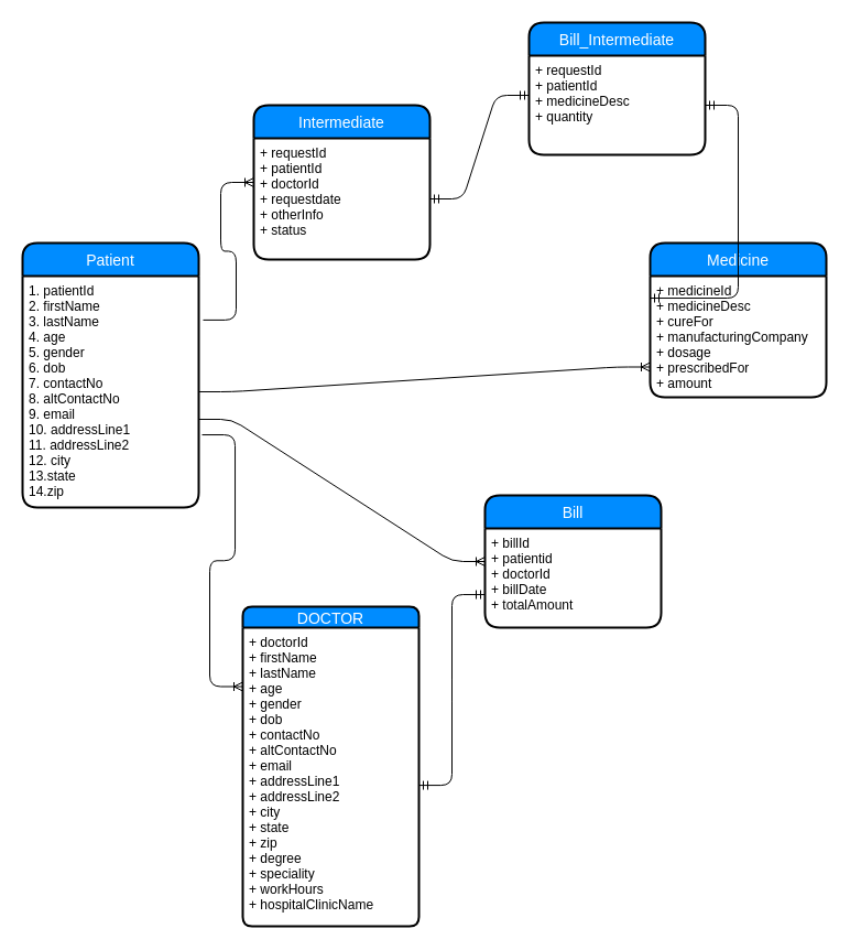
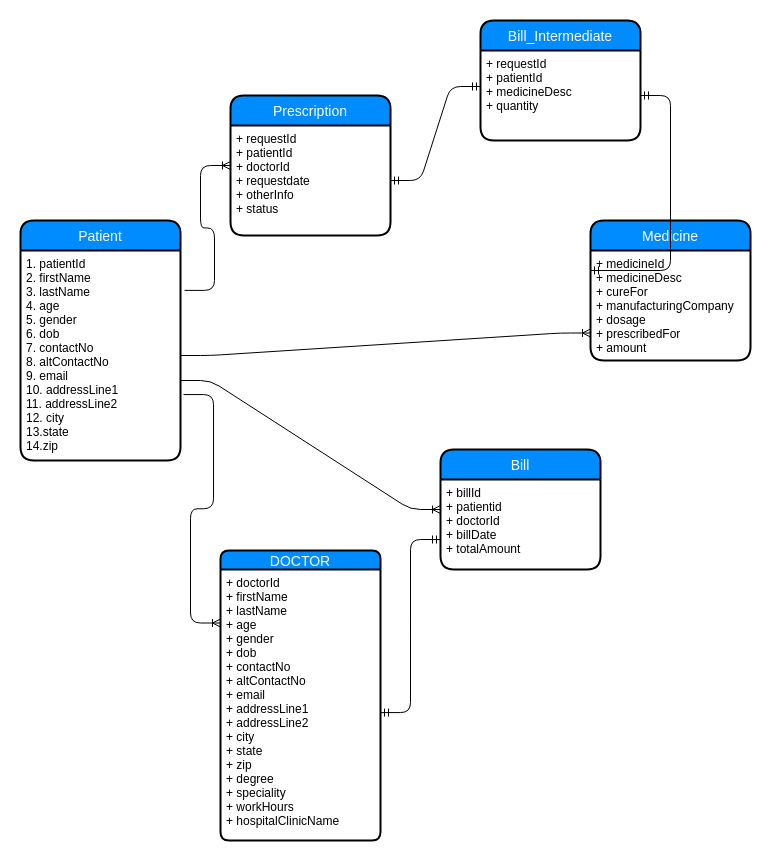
  <mxCell id="0" />
  <mxCell id="1" parent="0" />
  <mxCell id="2" value="Patient" style="swimlane;childLayout=stackLayout;horizontal=1;startSize=30;horizontalStack=0;fillColor=#008cff;fontColor=#FFFFFF;rounded=1;fontSize=14;fontStyle=0;strokeWidth=2;resizeParent=0;resizeLast=1;shadow=0;dashed=0;align=center;" vertex="1" parent="1"><mxGeometry x="20" y="220" width="160" height="240" as="geometry"><mxRectangle x="110" y="300" width="80" height="30" as="alternateBounds" /></mxGeometry></mxCell>
  <mxCell id="3" value="1. patientId&#10;2. firstName&#10;3. lastName&#10;4. age&#10;5. gender&#10;6. dob&#10;7. contactNo&#10;8. altContactNo&#10;9. email&#10;10. addressLine1&#10;11. addressLine2&#10;12. city&#10;13.state&#10;14.zip&#10;&#10;" style="align=left;strokeColor=none;fillColor=none;spacingLeft=4;fontSize=12;verticalAlign=top;resizable=0;rotatable=0;part=1;" vertex="1" parent="2"><mxGeometry y="30" width="160" height="210" as="geometry" /></mxCell>
  <mxCell id="4" value="DOCTOR" style="swimlane;childLayout=stackLayout;horizontal=1;startSize=19;horizontalStack=0;fillColor=#008cff;fontColor=#FFFFFF;rounded=1;fontSize=14;fontStyle=0;strokeWidth=2;resizeParent=0;resizeLast=1;shadow=0;dashed=0;align=center;" vertex="1" parent="1"><mxGeometry x="220" y="550" width="160" height="290" as="geometry"><mxRectangle x="540" y="270" width="90" height="20" as="alternateBounds" /></mxGeometry></mxCell>
  <mxCell id="5" value="+ doctorId&#10;+ firstName&#10;+ lastName&#10;+ age&#10;+ gender&#10;+ dob&#10;+ contactNo&#10;+ altContactNo&#10;+ email&#10;+ addressLine1&#10;+ addressLine2&#10;+ city&#10;+ state&#10;+ zip&#10;+ degree&#10;+ speciality&#10;+ workHours&#10;+ hospitalClinicName&#10;&#10;" style="align=left;strokeColor=none;fillColor=none;spacingLeft=4;fontSize=12;verticalAlign=top;resizable=0;rotatable=0;part=1;" vertex="1" parent="4"><mxGeometry y="19" width="160" height="271" as="geometry" /></mxCell>
  <mxCell id="6" value="" style="edgeStyle=entityRelationEdgeStyle;fontSize=12;html=1;endArrow=ERoneToMany;entryX=0;entryY=0.25;entryDx=0;entryDy=0;exitX=1.019;exitY=0.686;exitDx=0;exitDy=0;exitPerimeter=0;" edge="1" parent="1" source="3" target="4"><mxGeometry width="100" height="100" relative="1" as="geometry"><mxPoint x="550" y="624.5" as="sourcePoint" /><mxPoint x="650" y="524.5" as="targetPoint" /></mxGeometry></mxCell>
  <mxCell id="7" value="Medicine" style="swimlane;childLayout=stackLayout;horizontal=1;startSize=30;horizontalStack=0;fillColor=#008cff;fontColor=#FFFFFF;rounded=1;fontSize=14;fontStyle=0;strokeWidth=2;resizeParent=0;resizeLast=1;shadow=0;dashed=0;align=center;" vertex="1" parent="1"><mxGeometry x="590" y="220" width="160" height="140" as="geometry" /></mxCell>
  <mxCell id="8" value="+ medicineId&#10;+ medicineDesc&#10;+ cureFor&#10;+ manufacturingCompany&#10;+ dosage&#10;+ prescribedFor&#10;+ amount&#10;&#10;" style="align=left;strokeColor=none;fillColor=none;spacingLeft=4;fontSize=12;verticalAlign=top;resizable=0;rotatable=0;part=1;" vertex="1" parent="7"><mxGeometry y="30" width="160" height="110" as="geometry" /></mxCell>
  <mxCell id="9" value="" style="edgeStyle=entityRelationEdgeStyle;fontSize=12;html=1;endArrow=ERoneToMany;entryX=0;entryY=0.75;entryDx=0;entryDy=0;" edge="1" parent="1" source="3" target="8"><mxGeometry width="100" height="100" relative="1" as="geometry"><mxPoint x="630" y="770" as="sourcePoint" /><mxPoint x="799" y="460" as="targetPoint" /></mxGeometry></mxCell>
  <mxCell id="10" value="Bill_Intermediate" style="swimlane;childLayout=stackLayout;horizontal=1;startSize=30;horizontalStack=0;fillColor=#008cff;fontColor=#FFFFFF;rounded=1;fontSize=14;fontStyle=0;strokeWidth=2;resizeParent=0;resizeLast=1;shadow=0;dashed=0;align=center;" vertex="1" parent="1"><mxGeometry x="480" y="20" width="160" height="120" as="geometry" /></mxCell>
  <mxCell id="11" value="+ requestId&#10;+ patientId&#10;+ medicineDesc&#10;+ quantity&#10;" style="align=left;strokeColor=none;fillColor=none;spacingLeft=4;fontSize=12;verticalAlign=top;resizable=0;rotatable=0;part=1;" vertex="1" parent="10"><mxGeometry y="30" width="160" height="90" as="geometry" /></mxCell>
- <mxCell id="12" value="Intermediate" style="swimlane;childLayout=stackLayout;horizontal=1;startSize=30;horizontalStack=0;fillColor=#008cff;fontColor=#FFFFFF;rounded=1;fontSize=14;fontStyle=0;strokeWidth=2;resizeParent=0;resizeLast=1;shadow=0;dashed=0;align=center;" vertex="1" parent="1"><mxGeometry x="230" y="95" width="160" height="140" as="geometry" /></mxCell>
+ <mxCell id="12" value="Prescription" style="swimlane;childLayout=stackLayout;horizontal=1;startSize=30;horizontalStack=0;fillColor=#008cff;fontColor=#FFFFFF;rounded=1;fontSize=14;fontStyle=0;strokeWidth=2;resizeParent=0;resizeLast=1;shadow=0;dashed=0;align=center;" vertex="1" parent="1"><mxGeometry x="230" y="95" width="160" height="140" as="geometry" /></mxCell>
  <mxCell id="13" value="+ requestId&#10;+ patientId&#10;+ doctorId&#10;+ requestdate&#10;+ otherInfo&#10;+ status&#10;" style="align=left;strokeColor=none;fillColor=none;spacingLeft=4;fontSize=12;verticalAlign=top;resizable=0;rotatable=0;part=1;" vertex="1" parent="12"><mxGeometry y="30" width="160" height="110" as="geometry" /></mxCell>
  <mxCell id="14" value="" style="edgeStyle=entityRelationEdgeStyle;fontSize=12;html=1;endArrow=ERmandOne;startArrow=ERmandOne;entryX=0;entryY=0.182;entryDx=0;entryDy=0;entryPerimeter=0;" edge="1" parent="1" source="11" target="8"><mxGeometry width="100" height="100" relative="1" as="geometry"><mxPoint x="610" y="500" as="sourcePoint" /><mxPoint x="780" y="360" as="targetPoint" /></mxGeometry></mxCell>
  <mxCell id="15" value="" style="edgeStyle=entityRelationEdgeStyle;fontSize=12;html=1;endArrow=ERoneToMany;exitX=1.025;exitY=0.19;exitDx=0;exitDy=0;exitPerimeter=0;entryX=0;entryY=0.5;entryDx=0;entryDy=0;" edge="1" parent="1" source="3" target="12"><mxGeometry width="100" height="100" relative="1" as="geometry"><mxPoint y="350" as="sourcePoint" x="270" /><mxPoint x="340" y="25" as="targetPoint" /></mxGeometry></mxCell>
  <mxCell id="16" value="" style="edgeStyle=entityRelationEdgeStyle;fontSize=12;html=1;endArrow=ERmandOne;startArrow=ERmandOne;exitX=1;exitY=0.5;exitDx=0;exitDy=0;entryX=0;entryY=0.4;entryDx=0;entryDy=0;entryPerimeter=0;" edge="1" parent="1" source="13" target="11"><mxGeometry width="100" height="100" relative="1" as="geometry"><mxPoint x="510" y="90" as="sourcePoint" /><mxPoint x="610" y="-10" as="targetPoint" /></mxGeometry></mxCell>
  <mxCell id="17" value="Bill" style="swimlane;childLayout=stackLayout;horizontal=1;startSize=30;horizontalStack=0;fillColor=#008cff;fontColor=#FFFFFF;rounded=1;fontSize=14;fontStyle=0;strokeWidth=2;resizeParent=0;resizeLast=1;shadow=0;dashed=0;align=center;" vertex="1" parent="1"><mxGeometry x="440" y="449" width="160" height="120" as="geometry" /></mxCell>
  <mxCell id="18" value="+ billId&#10;+ patientid&#10;+ doctorId&#10;+ billDate&#10;+ totalAmount&#10;" style="align=left;strokeColor=none;fillColor=none;spacingLeft=4;fontSize=12;verticalAlign=top;resizable=0;rotatable=0;part=1;" vertex="1" parent="17"><mxGeometry y="30" width="160" height="90" as="geometry" /></mxCell>
  <mxCell id="19" value="" style="edgeStyle=entityRelationEdgeStyle;fontSize=12;html=1;endArrow=ERoneToMany;exitX=1;exitY=0.619;exitDx=0;exitDy=0;exitPerimeter=0;entryX=0;entryY=0.5;entryDx=0;entryDy=0;" edge="1" parent="1" source="3" target="17"><mxGeometry width="100" height="100" relative="1" as="geometry"><mxPoint x="390" y="490" as="sourcePoint" /><mxPoint x="490" y="390" as="targetPoint" /></mxGeometry></mxCell>
  <mxCell id="20" value="" style="edgeStyle=entityRelationEdgeStyle;fontSize=12;html=1;endArrow=ERmandOne;startArrow=ERmandOne;exitX=1;exitY=0.528;exitDx=0;exitDy=0;exitPerimeter=0;entryX=0;entryY=0.667;entryDx=0;entryDy=0;entryPerimeter=0;" edge="1" parent="1" source="5" target="18"><mxGeometry width="100" height="100" relative="1" as="geometry"><mxPoint x="500" y="700" as="sourcePoint" /><mxPoint x="600" y="600" as="targetPoint" /></mxGeometry></mxCell>
